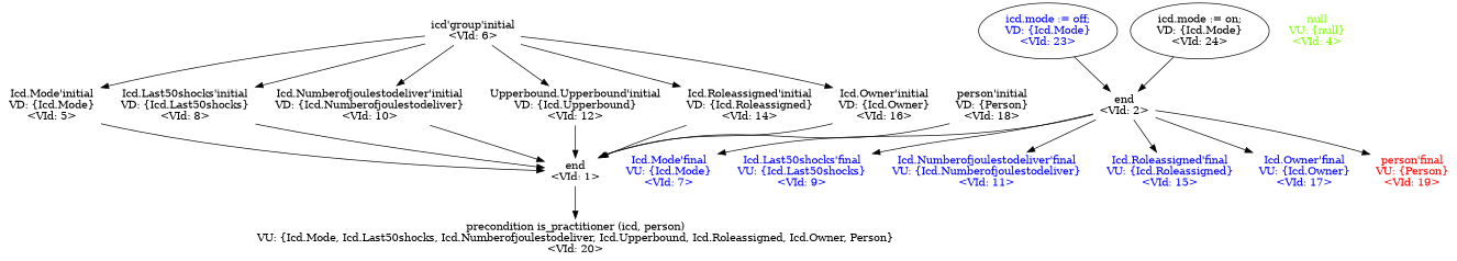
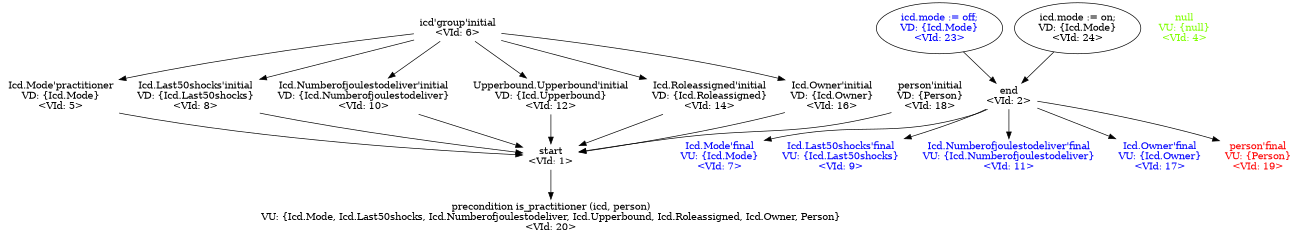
  digraph {
    splines=True
    node [shape=plaintext]
    edge [arrowType=normal]
-   n1 [label="end\n<VId: 1>"]
+   n1 [label="start\n<VId: 1>"]
    n2 [label="precondition is_practitioner (icd, person)\nVU: {Icd.Mode, Icd.Last50shocks, Icd.Numberofjoulestodeliver, Icd.Upperbound, Icd.Roleassigned, Icd.Owner, Person}\n<VId: 20>"]
    n3 [label="end\n<VId: 2>"]
    n4 [fontcolor=blue label="Icd.Mode'final\nVU: {Icd.Mode}\n<VId: 7>"]
    n5 [fontcolor=blue label="Icd.Last50shocks'final\nVU: {Icd.Last50shocks}\n<VId: 9>"]
    n6 [fontcolor=blue label="Icd.Numberofjoulestodeliver'final\nVU: {Icd.Numberofjoulestodeliver}\n<VId: 11>"]
-   n7 [fontcolor=blue label="Icd.Roleassigned'final\nVU: {Icd.Roleassigned}\n<VId: 15>"]
    n8 [fontcolor=blue label="Icd.Owner'final\nVU: {Icd.Owner}\n<VId: 17>"]
    n9 [fontcolor=red label="person'final\nVU: {Person}\n<VId: 19>"]
    n10 [fontcolor=chartreuse label="null\nVU: {null}\n<VId: 4>"]
-   n11 [label="Icd.Mode'initial\nVD: {Icd.Mode}\n<VId: 5>"]
+   n11 [label="Icd.Mode'practitioner\nVD: {Icd.Mode}\n<VId: 5>"]
    n12 [label="icd'group'initial\n<VId: 6>"]
    n13 [label="Icd.Last50shocks'initial\nVD: {Icd.Last50shocks}\n<VId: 8>"]
    n14 [label="Icd.Numberofjoulestodeliver'initial\nVD: {Icd.Numberofjoulestodeliver}\n<VId: 10>"]
    n15 [label="Upperbound.Upperbound'initial\nVD: {Icd.Upperbound}\n<VId: 12>"]
    n16 [label="Icd.Roleassigned'initial\nVD: {Icd.Roleassigned}\n<VId: 14>"]
    n17 [label="Icd.Owner'initial\nVD: {Icd.Owner}\n<VId: 16>"]
    n18 [label="person'initial\nVD: {Person}\n<VId: 18>"]
    n19 [fontcolor=blue label="icd.mode := off;\nVD: {Icd.Mode}\n<VId: 23>" shape=""]
    n20 [label="icd.mode := on;\nVD: {Icd.Mode}\n<VId: 24>" shape=""]
    n1 -> n2
    n3 -> n4
    n3 -> n5
    n3 -> n6
-   n3 -> n7
    n3 -> n8
    n3 -> n9
    n11 -> n1
    n12 -> n11
    n12 -> n13
    n12 -> n14
    n12 -> n15
    n12 -> n16
    n12 -> n17
    n13 -> n1
    n14 -> n1
    n15 -> n1
    n16 -> n1
    n17 -> n1
    n18 -> n1
    n19 -> n3
    n20 -> n3
  }
